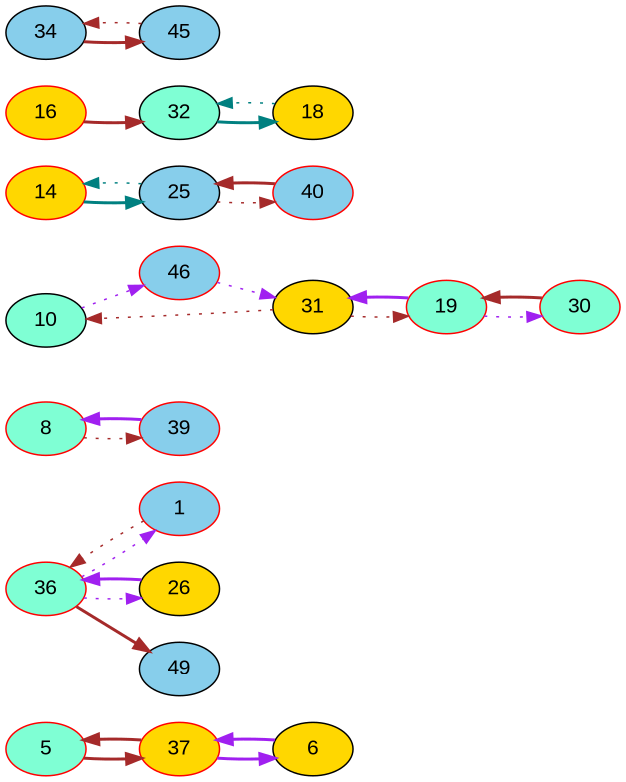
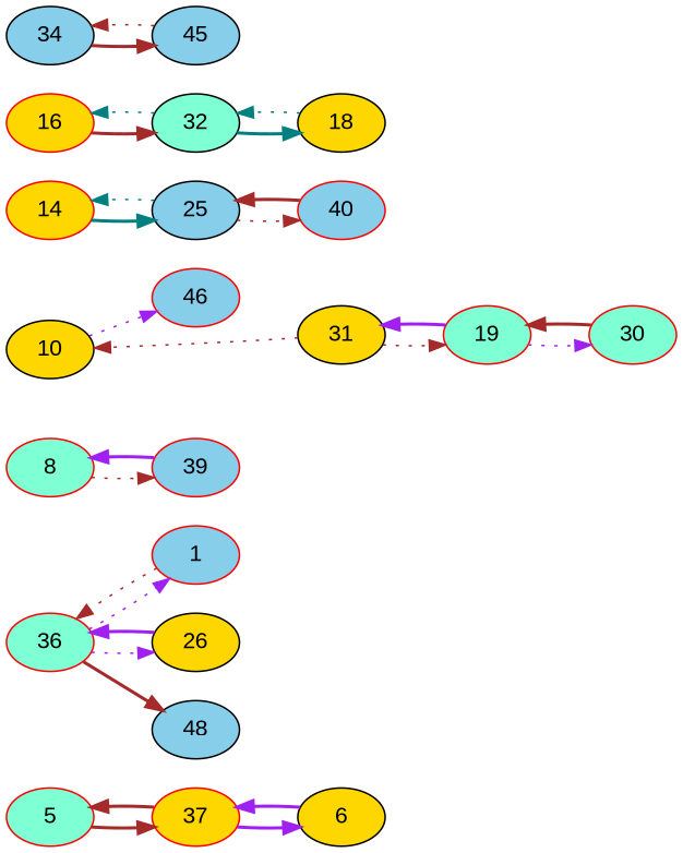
  digraph {
    fontname="Liberation Sans"
    rankdir=LR
    node [color=red fillcolor=gold fontname="Liberation Sans" style=filled]
    edge [color=brown fontname="Liberation Sans" style=bold]
    n1 [fillcolor=aquamarine label=5]
    37
    6 [color=black]
    36 [fillcolor=aquamarine]
    1 [fillcolor=skyblue]
    26 [color=black]
-   48 [color=black fillcolor=skyblue label=49]
+   48 [color=black fillcolor=skyblue]
    8 [fillcolor=aquamarine]
    39 [fillcolor=skyblue]
-   10 [color=black fillcolor=aquamarine]
+   10 [color=black]
    46 [fillcolor=skyblue]
    31 [color=black]
    19 [fillcolor=aquamarine]
    14
    25 [color=black fillcolor=skyblue]
    40 [fillcolor=skyblue]
    16
    32 [color=black fillcolor=aquamarine]
    18 [color=black]
    30 [fillcolor=aquamarine]
    34 [color=black fillcolor=skyblue]
    45 [color=black fillcolor=skyblue]
    n1 -> 37
    37 -> n1
    37 -> 6 [color=purple]
    6 -> 37 [color=purple]
    36 -> 1 [color=purple style=dotted]
    36 -> 26 [color=purple style=dotted]
    36 -> 48
    1 -> 36 [style=dotted]
    26 -> 36 [color=purple]
    8 -> 39 [style=dotted]
    39 -> 8 [color=purple]
    10 -> 46 [color=purple style=dotted]
-   46 -> 31 [color=purple style=dotted]
    31 -> 10 [style=dotted]
    31 -> 19 [style=dotted]
    19 -> 31 [color=purple]
    19 -> 30 [color=purple style=dotted]
    14 -> 25 [color=teal]
    25 -> 14 [color=teal style=dotted]
    25 -> 40 [style=dotted]
    40 -> 25
    16 -> 32
+   32 -> 16 [color=teal style=dotted]
    32 -> 18 [color=teal]
    18 -> 32 [color=teal style=dotted]
    30 -> 19
    34 -> 45
    45 -> 34 [style=dotted]
  }
